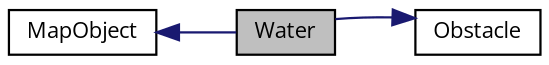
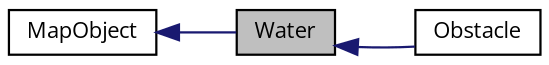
  digraph {
    fontname="Open Sans"
    rankdir=LR
    node [color=black fillcolor=white fontname="Open Sans" fontsize=10 shape=record style=filled]
    edge [color=midnightblue dir=back fontname="Open Sans" fontsize=10 labelfontname=Helvetica labelfontsize=10 style=solid]
    n1 [fillcolor=grey75 fontcolor=black height=0.2 label=Water width=0.4]
    n2 [height=0.2 label=Obstacle width=0.4]
    n3 [height=0.2 label=MapObject width=0.4]
-   n2 -> n1
+   n1 -> n2
    n3 -> n1
  }
